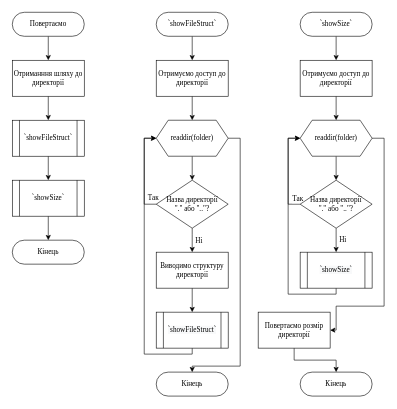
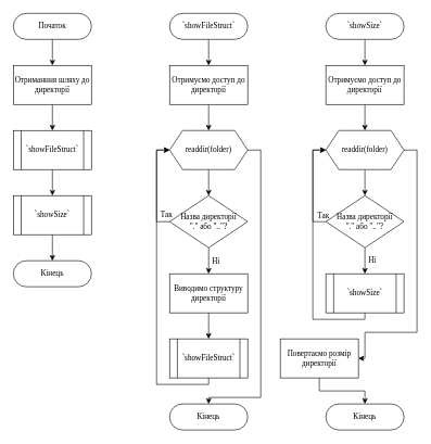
  <mxCell id="0" />
  <mxCell id="1" parent="0" />
  <mxCell id="2" style="edgeStyle=orthogonalEdgeStyle;rounded=0;orthogonalLoop=1;jettySize=auto;html=1;exitX=0.5;exitY=1;exitDx=0;exitDy=0;entryX=0.5;entryY=0;entryDx=0;entryDy=0;fontFamily=Times New Roman;fontSize=12;labelBackgroundColor=none;" edge="1" parent="1" source="3" target="9"><mxGeometry relative="1" as="geometry" /></mxCell>
- <mxCell id="3" value="Повертаємо" style="rounded=1;whiteSpace=wrap;html=1;arcSize=50;fontFamily=Times New Roman;fontSize=12;labelBackgroundColor=none;" vertex="1" parent="1"><mxGeometry x="20" y="20" width="120" height="40" as="geometry" /></mxCell>
+ <mxCell id="3" value="Початок" style="rounded=1;whiteSpace=wrap;html=1;arcSize=50;fontFamily=Times New Roman;fontSize=12;labelBackgroundColor=none;" vertex="1" parent="1"><mxGeometry x="20" y="20" width="120" height="40" as="geometry" /></mxCell>
  <mxCell id="4" value="" style="edgeStyle=orthogonalEdgeStyle;rounded=0;orthogonalLoop=1;jettySize=auto;html=1;labelBackgroundColor=none;fontFamily=Times New Roman;fontSize=12;fontColor=#000000;" edge="1" parent="1" source="5" target="16"><mxGeometry relative="1" as="geometry" /></mxCell>
  <mxCell id="5" value="&lt;span style=&quot;font-family: &amp;#34;times new roman&amp;#34;&quot;&gt;`&lt;/span&gt;&lt;span style=&quot;font-family: &amp;#34;times new roman&amp;#34;&quot;&gt;showFileStruct`&lt;/span&gt;" style="rounded=1;whiteSpace=wrap;html=1;arcSize=50;" vertex="1" parent="1"><mxGeometry x="260" y="20" width="120" height="40" as="geometry" /></mxCell>
  <mxCell id="6" value="" style="edgeStyle=orthogonalEdgeStyle;rounded=0;orthogonalLoop=1;jettySize=auto;html=1;labelBackgroundColor=none;fontFamily=Times New Roman;fontSize=12;fontColor=#000000;" edge="1" parent="1" source="7" target="33"><mxGeometry relative="1" as="geometry" /></mxCell>
  <mxCell id="7" value="&lt;span style=&quot;font-family: &amp;#34;times new roman&amp;#34;&quot;&gt;`&lt;/span&gt;&lt;span style=&quot;font-family: &amp;#34;times new roman&amp;#34;&quot;&gt;showSize`&lt;/span&gt;" style="rounded=1;whiteSpace=wrap;html=1;arcSize=50;" vertex="1" parent="1"><mxGeometry x="500" y="20" width="120" height="40" as="geometry" /></mxCell>
  <mxCell id="8" value="" style="edgeStyle=orthogonalEdgeStyle;rounded=0;orthogonalLoop=1;jettySize=auto;html=1;fontFamily=Times New Roman;fontSize=12;labelBackgroundColor=none;" edge="1" parent="1" source="9" target="11"><mxGeometry relative="1" as="geometry" /></mxCell>
  <mxCell id="9" value="Отриманння шляху до директорії" style="rounded=0;whiteSpace=wrap;html=1;fontFamily=Times New Roman;fontSize=12;labelBackgroundColor=none;" vertex="1" parent="1"><mxGeometry x="20" y="100" width="120" height="60" as="geometry" /></mxCell>
  <mxCell id="10" value="" style="edgeStyle=orthogonalEdgeStyle;rounded=0;orthogonalLoop=1;jettySize=auto;html=1;fontFamily=Times New Roman;fontSize=12;labelBackgroundColor=none;" edge="1" parent="1" source="11" target="13"><mxGeometry relative="1" as="geometry" /></mxCell>
  <mxCell id="11" value="`&lt;span style=&quot;font-size: 12px;&quot;&gt;showFileStruct`&lt;/span&gt;" style="shape=process;whiteSpace=wrap;html=1;backgroundOutline=1;fontFamily=Times New Roman;fontSize=12;labelBackgroundColor=none;" vertex="1" parent="1"><mxGeometry x="20" y="200" width="120" height="60" as="geometry" /></mxCell>
  <mxCell id="12" value="" style="edgeStyle=orthogonalEdgeStyle;rounded=0;orthogonalLoop=1;jettySize=auto;html=1;fontFamily=Times New Roman;fontSize=12;labelBackgroundColor=none;" edge="1" parent="1" source="13" target="14"><mxGeometry relative="1" as="geometry" /></mxCell>
  <mxCell id="13" value="`&lt;span style=&quot;font-size: 12px;&quot;&gt;showSize`&lt;/span&gt;" style="shape=process;whiteSpace=wrap;html=1;backgroundOutline=1;fontFamily=Times New Roman;fontSize=12;labelBackgroundColor=none;" vertex="1" parent="1"><mxGeometry x="20" y="300" width="120" height="60" as="geometry" /></mxCell>
  <mxCell id="14" value="Кінець" style="rounded=1;whiteSpace=wrap;html=1;arcSize=50;fontFamily=Times New Roman;fontSize=12;labelBackgroundColor=none;" vertex="1" parent="1"><mxGeometry x="20" y="400" width="120" height="40" as="geometry" /></mxCell>
  <mxCell id="15" value="" style="edgeStyle=orthogonalEdgeStyle;rounded=0;orthogonalLoop=1;jettySize=auto;html=1;labelBackgroundColor=none;fontFamily=Times New Roman;fontSize=12;fontColor=#000000;" edge="1" parent="1" source="16" target="19"><mxGeometry relative="1" as="geometry" /></mxCell>
  <mxCell id="16" value="Отримуємо доступ до директорії" style="rounded=0;whiteSpace=wrap;html=1;labelBackgroundColor=none;fontFamily=Times New Roman;fontSize=12;fontColor=#000000;" vertex="1" parent="1"><mxGeometry x="260" y="100" width="120" height="60" as="geometry" /></mxCell>
  <mxCell id="17" value="" style="edgeStyle=orthogonalEdgeStyle;rounded=0;orthogonalLoop=1;jettySize=auto;html=1;labelBackgroundColor=none;fontFamily=Times New Roman;fontSize=12;fontColor=#000000;" edge="1" parent="1" source="19" target="23"><mxGeometry relative="1" as="geometry" /></mxCell>
  <mxCell id="18" style="edgeStyle=orthogonalEdgeStyle;rounded=0;orthogonalLoop=1;jettySize=auto;html=1;exitX=1;exitY=0.5;exitDx=0;exitDy=0;entryX=0.5;entryY=0;entryDx=0;entryDy=0;labelBackgroundColor=none;fontFamily=Times New Roman;fontSize=12;fontColor=#000000;" edge="1" parent="1" source="19" target="42"><mxGeometry relative="1" as="geometry"><Array as="points"><mxPoint x="400" y="230" /><mxPoint x="400" y="610" /><mxPoint x="320" y="610" /></Array></mxGeometry></mxCell>
  <mxCell id="19" value="readdir(folder)" style="shape=hexagon;perimeter=hexagonPerimeter2;whiteSpace=wrap;html=1;fixedSize=1;labelBackgroundColor=none;fontFamily=Times New Roman;fontSize=12;fontColor=#000000;" vertex="1" parent="1"><mxGeometry x="260" y="200" width="120" height="60" as="geometry" /></mxCell>
  <mxCell id="20" value="" style="edgeStyle=orthogonalEdgeStyle;rounded=0;orthogonalLoop=1;jettySize=auto;html=1;labelBackgroundColor=none;fontFamily=Times New Roman;fontSize=12;fontColor=#000000;" edge="1" parent="1" source="23" target="25"><mxGeometry relative="1" as="geometry"><Array as="points"><mxPoint x="320" y="390" /><mxPoint x="320" y="390" /></Array></mxGeometry></mxCell>
  <mxCell id="21" value="Ні" style="edgeLabel;html=1;align=center;verticalAlign=middle;resizable=0;points=[];fontSize=12;fontFamily=Times New Roman;fontColor=#000000;" vertex="1" connectable="0" parent="20"><mxGeometry x="-0.753" relative="1" as="geometry"><mxPoint x="10" y="15" as="offset" /></mxGeometry></mxCell>
  <mxCell id="22" style="edgeStyle=orthogonalEdgeStyle;rounded=0;orthogonalLoop=1;jettySize=auto;html=1;entryX=0;entryY=0.5;entryDx=0;entryDy=0;labelBackgroundColor=none;fontFamily=Times New Roman;fontSize=12;fontColor=#000000;" edge="1" parent="1" source="23" target="19"><mxGeometry relative="1" as="geometry"><Array as="points"><mxPoint x="240" y="340" /><mxPoint x="240" y="230" /></Array></mxGeometry></mxCell>
  <mxCell id="23" value="Назва директорії&lt;br&gt;&quot;.&quot; або &quot;..&quot;?" style="rhombus;whiteSpace=wrap;html=1;labelBackgroundColor=none;fontFamily=Times New Roman;fontSize=12;fontColor=#000000;" vertex="1" parent="1"><mxGeometry x="260" y="300" width="120" height="80" as="geometry" /></mxCell>
  <mxCell id="24" value="" style="edgeStyle=orthogonalEdgeStyle;rounded=0;orthogonalLoop=1;jettySize=auto;html=1;labelBackgroundColor=none;fontFamily=Times New Roman;fontSize=12;fontColor=#000000;" edge="1" parent="1" source="25" target="27"><mxGeometry relative="1" as="geometry" /></mxCell>
  <mxCell id="25" value="Виводимо структуру директорії" style="rounded=0;whiteSpace=wrap;html=1;labelBackgroundColor=none;fontFamily=Times New Roman;fontSize=12;fontColor=#000000;" vertex="1" parent="1"><mxGeometry x="260" y="420" width="120" height="60" as="geometry" /></mxCell>
  <mxCell id="26" style="edgeStyle=orthogonalEdgeStyle;rounded=0;orthogonalLoop=1;jettySize=auto;html=1;entryX=0;entryY=0.5;entryDx=0;entryDy=0;labelBackgroundColor=none;fontFamily=Times New Roman;fontSize=12;fontColor=#000000;" edge="1" parent="1" source="27" target="19"><mxGeometry relative="1" as="geometry"><Array as="points"><mxPoint x="320" y="590" /><mxPoint x="240" y="590" /><mxPoint x="240" y="230" /></Array></mxGeometry></mxCell>
  <mxCell id="27" value="&#10;&#10;&lt;span style=&quot;color: rgb(0, 0, 0); font-size: 12px; font-style: normal; font-weight: 400; letter-spacing: normal; text-align: center; text-indent: 0px; text-transform: none; word-spacing: 0px; background-color: rgb(248, 249, 250); font-family: &amp;quot;times new roman&amp;quot;;&quot;&gt;`&lt;/span&gt;&lt;span style=&quot;color: rgb(0, 0, 0); font-size: 12px; font-style: normal; font-weight: 400; letter-spacing: normal; text-align: center; text-indent: 0px; text-transform: none; word-spacing: 0px; background-color: rgb(248, 249, 250); font-family: &amp;quot;times new roman&amp;quot;;&quot;&gt;showFileStruct`&lt;/span&gt;&#10;&#10;" style="shape=process;whiteSpace=wrap;html=1;backgroundOutline=1;labelBackgroundColor=none;fontFamily=Times New Roman;fontSize=12;fontColor=#000000;" vertex="1" parent="1"><mxGeometry x="260" y="520" width="120" height="60" as="geometry" /></mxCell>
  <mxCell id="28" style="edgeStyle=orthogonalEdgeStyle;rounded=0;orthogonalLoop=1;jettySize=auto;html=1;exitX=0.5;exitY=1;exitDx=0;exitDy=0;entryX=0;entryY=0.5;entryDx=0;entryDy=0;labelBackgroundColor=none;fontFamily=Times New Roman;fontSize=12;fontColor=#000000;" edge="1" parent="1" source="29" target="36"><mxGeometry relative="1" as="geometry"><Array as="points"><mxPoint x="560" y="490" /><mxPoint x="480" y="490" /><mxPoint x="480" y="230" /></Array></mxGeometry></mxCell>
  <mxCell id="29" value="&#10;&#10;&lt;span style=&quot;color: rgb(0, 0, 0); font-size: 12px; font-style: normal; font-weight: 400; letter-spacing: normal; text-align: center; text-indent: 0px; text-transform: none; word-spacing: 0px; background-color: rgb(248, 249, 250); font-family: &amp;quot;times new roman&amp;quot;;&quot;&gt;`&lt;/span&gt;&lt;span style=&quot;color: rgb(0, 0, 0); font-size: 12px; font-style: normal; font-weight: 400; letter-spacing: normal; text-align: center; text-indent: 0px; text-transform: none; word-spacing: 0px; background-color: rgb(248, 249, 250); font-family: &amp;quot;times new roman&amp;quot;;&quot;&gt;showSize`&lt;/span&gt;&#10;&#10;" style="shape=process;whiteSpace=wrap;html=1;backgroundOutline=1;labelBackgroundColor=none;fontFamily=Times New Roman;fontSize=12;fontColor=#000000;" vertex="1" parent="1"><mxGeometry x="500" y="420" width="120" height="60" as="geometry" /></mxCell>
  <mxCell id="30" value="" style="edgeStyle=orthogonalEdgeStyle;rounded=0;orthogonalLoop=1;jettySize=auto;html=1;labelBackgroundColor=none;fontFamily=Times New Roman;fontSize=12;fontColor=#000000;" edge="1" parent="1" source="31" target="43"><mxGeometry relative="1" as="geometry" /></mxCell>
  <mxCell id="31" value="Повертаємо розмір директорії" style="rounded=0;whiteSpace=wrap;html=1;labelBackgroundColor=none;fontFamily=Times New Roman;fontSize=12;fontColor=#000000;" vertex="1" parent="1"><mxGeometry x="430" y="520" width="120" height="60" as="geometry" /></mxCell>
  <mxCell id="32" value="" style="edgeStyle=orthogonalEdgeStyle;rounded=0;orthogonalLoop=1;jettySize=auto;html=1;labelBackgroundColor=none;fontFamily=Times New Roman;fontSize=12;fontColor=#000000;" edge="1" parent="1" source="33" target="36"><mxGeometry relative="1" as="geometry" /></mxCell>
  <mxCell id="33" value="Отримуємо доступ до директорії" style="rounded=0;whiteSpace=wrap;html=1;labelBackgroundColor=none;fontFamily=Times New Roman;fontSize=12;fontColor=#000000;" vertex="1" parent="1"><mxGeometry x="500" y="100" width="120" height="60" as="geometry" /></mxCell>
  <mxCell id="34" value="" style="edgeStyle=orthogonalEdgeStyle;rounded=0;orthogonalLoop=1;jettySize=auto;html=1;labelBackgroundColor=none;fontFamily=Times New Roman;fontSize=12;fontColor=#000000;" edge="1" parent="1" source="36" target="41"><mxGeometry relative="1" as="geometry" /></mxCell>
  <mxCell id="35" style="edgeStyle=orthogonalEdgeStyle;rounded=0;orthogonalLoop=1;jettySize=auto;html=1;exitX=1;exitY=0.5;exitDx=0;exitDy=0;labelBackgroundColor=none;fontFamily=Times New Roman;fontSize=12;fontColor=#000000;" edge="1" parent="1" source="36" target="31"><mxGeometry relative="1" as="geometry"><Array as="points"><mxPoint x="640" y="230" /><mxPoint x="640" y="510" /><mxPoint x="560" y="510" /></Array></mxGeometry></mxCell>
  <mxCell id="36" value="readdir(folder)" style="shape=hexagon;perimeter=hexagonPerimeter2;whiteSpace=wrap;html=1;fixedSize=1;labelBackgroundColor=none;fontFamily=Times New Roman;fontSize=12;fontColor=#000000;" vertex="1" parent="1"><mxGeometry x="500" y="200" width="120" height="60" as="geometry" /></mxCell>
  <mxCell id="37" value="" style="edgeStyle=orthogonalEdgeStyle;rounded=0;orthogonalLoop=1;jettySize=auto;html=1;labelBackgroundColor=none;fontFamily=Times New Roman;fontSize=12;fontColor=#000000;exitX=0.5;exitY=1;exitDx=0;exitDy=0;exitPerimeter=0;" edge="1" parent="1" source="41" target="29"><mxGeometry relative="1" as="geometry" /></mxCell>
  <mxCell id="38" value="Ні" style="edgeLabel;html=1;align=center;verticalAlign=middle;resizable=0;points=[];fontSize=12;fontFamily=Times New Roman;fontColor=#000000;" vertex="1" connectable="0" parent="37"><mxGeometry x="-0.642" y="1" relative="1" as="geometry"><mxPoint x="9" y="12.78" as="offset" /></mxGeometry></mxCell>
  <mxCell id="39" style="edgeStyle=orthogonalEdgeStyle;rounded=0;orthogonalLoop=1;jettySize=auto;html=1;entryX=0;entryY=0.5;entryDx=0;entryDy=0;labelBackgroundColor=none;fontFamily=Times New Roman;fontSize=12;fontColor=#000000;" edge="1" parent="1" source="41" target="36"><mxGeometry relative="1" as="geometry"><Array as="points"><mxPoint x="480" y="340" /><mxPoint x="480" y="230" /></Array></mxGeometry></mxCell>
  <mxCell id="40" value="Так" style="edgeLabel;html=1;align=center;verticalAlign=middle;resizable=0;points=[];fontSize=12;fontFamily=Times New Roman;fontColor=#000000;" vertex="1" connectable="0" parent="39"><mxGeometry x="-0.938" y="-1" relative="1" as="geometry"><mxPoint y="-9" as="offset" /></mxGeometry></mxCell>
  <mxCell id="41" value="Назва директорії&lt;br&gt;&quot;.&quot; або &quot;..&quot;?" style="rhombus;whiteSpace=wrap;html=1;labelBackgroundColor=none;fontFamily=Times New Roman;fontSize=12;fontColor=#000000;" vertex="1" parent="1"><mxGeometry x="500" y="300" width="120" height="80" as="geometry" /></mxCell>
  <mxCell id="42" value="Кінець" style="rounded=1;whiteSpace=wrap;html=1;arcSize=50;fontFamily=Times New Roman;fontSize=12;labelBackgroundColor=none;" vertex="1" parent="1"><mxGeometry x="260" y="620" width="120" height="40" as="geometry" /></mxCell>
  <mxCell id="43" value="Кінець" style="rounded=1;whiteSpace=wrap;html=1;arcSize=50;fontFamily=Times New Roman;fontSize=12;labelBackgroundColor=none;" vertex="1" parent="1"><mxGeometry x="500" y="620" width="120" height="40" as="geometry" /></mxCell>
  <mxCell id="44" value="Так" style="text;html=1;align=center;verticalAlign=middle;resizable=0;points=[];autosize=1;fontSize=12;fontFamily=Times New Roman;fontColor=#000000;" vertex="1" parent="1"><mxGeometry x="240" y="320" width="30" height="20" as="geometry" /></mxCell>
